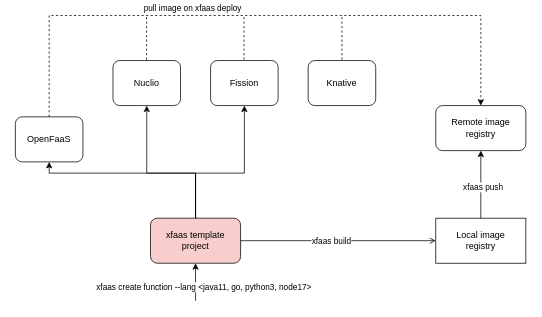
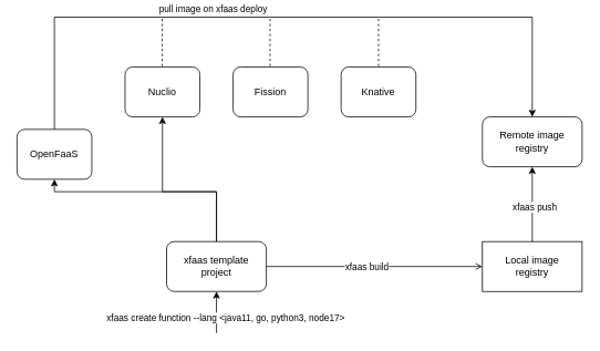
  <mxCell id="0" />
  <mxCell id="1" parent="0" />
- <mxCell id="2" value="xfaas template &lt;br&gt;project" style="rounded=1;whiteSpace=wrap;html=1;fillColor=#f8cecc;" parent="1" vertex="1"><mxGeometry x="200" y="290" width="120" height="60" as="geometry" /></mxCell>
+ <mxCell id="2" value="xfaas template &lt;br&gt;project" style="rounded=1;whiteSpace=wrap;html=1;" parent="1" vertex="1"><mxGeometry x="200" y="290" width="120" height="60" as="geometry" /></mxCell>
  <mxCell id="3" value="Local image &lt;br&gt;registry" style="whiteSpace=wrap;html=1;rounded=0;" parent="1" vertex="1"><mxGeometry x="580" y="290" width="120" height="60" as="geometry" /></mxCell>
  <mxCell id="4" value="Remote image registry" style="rounded=1;whiteSpace=wrap;html=1;" parent="1" vertex="1"><mxGeometry x="580" y="140" width="120" height="60" as="geometry" /></mxCell>
  <mxCell id="5" value="" style="endArrow=classic;html=1;rounded=0;entryX=0.5;entryY=1;entryDx=0;entryDy=0;exitX=0.5;exitY=0;exitDx=0;exitDy=0;" parent="1" source="3" target="4" edge="1"><mxGeometry width="50" height="50" relative="1" as="geometry"><mxPoint x="370" y="360" as="sourcePoint" /><mxPoint x="420" y="310" as="targetPoint" /></mxGeometry></mxCell>
  <mxCell id="6" value="xfaas push" style="edgeLabel;html=1;align=center;verticalAlign=middle;resizable=0;points=[];" parent="5" vertex="1" connectable="0"><mxGeometry x="-0.067" y="-2" relative="1" as="geometry"><mxPoint as="offset" /></mxGeometry></mxCell>
  <mxCell id="7" value="" style="endArrow=open;html=1;rounded=0;entryX=0;entryY=0.5;entryDx=0;entryDy=0;exitX=1;exitY=0.5;exitDx=0;exitDy=0;" parent="1" source="2" target="3" edge="1"><mxGeometry width="50" height="50" relative="1" as="geometry"><mxPoint x="370" y="360" as="sourcePoint" /><mxPoint x="420" y="310" as="targetPoint" /></mxGeometry></mxCell>
  <mxCell id="8" value="xfaas build" style="edgeLabel;html=1;align=center;verticalAlign=middle;resizable=0;points=[];" parent="7" vertex="1" connectable="0"><mxGeometry x="-0.074" relative="1" as="geometry"><mxPoint as="offset" /></mxGeometry></mxCell>
  <mxCell id="9" value="OpenFaaS" style="rounded=1;whiteSpace=wrap;html=1;" parent="1" vertex="1"><mxGeometry x="20" y="155" width="90" height="60" as="geometry" /></mxCell>
  <mxCell id="10" value="Nuclio" style="rounded=1;whiteSpace=wrap;html=1;" parent="1" vertex="1"><mxGeometry x="150" y="80" width="90" height="60" as="geometry" /></mxCell>
  <mxCell id="11" value="Fission" style="rounded=1;whiteSpace=wrap;html=1;" parent="1" vertex="1"><mxGeometry x="280" y="80" width="90" height="60" as="geometry" /></mxCell>
  <mxCell id="12" value="Knative" style="rounded=1;whiteSpace=wrap;html=1;" parent="1" vertex="1"><mxGeometry x="410" y="80" width="90" height="60" as="geometry" /></mxCell>
- <mxCell id="13" value="" style="endArrow=classic;html=1;rounded=0;exitX=0.5;exitY=0;exitDx=0;exitDy=0;entryX=0.5;entryY=1;entryDx=0;entryDy=0;" parent="1" source="2" target="11" edge="1"><mxGeometry width="50" height="50" relative="1" as="geometry"><mxPoint x="370" y="360" as="sourcePoint" /><mxPoint x="420" y="310" as="targetPoint" /><Array as="points"><mxPoint x="260" y="230" /><mxPoint x="325" y="230" /></Array></mxGeometry></mxCell>
  <mxCell id="14" value="" style="endArrow=classic;html=1;rounded=0;entryX=0.5;entryY=1;entryDx=0;entryDy=0;exitX=0.5;exitY=0;exitDx=0;exitDy=0;" parent="1" source="2" target="9" edge="1"><mxGeometry width="50" height="50" relative="1" as="geometry"><mxPoint x="370" y="360" as="sourcePoint" /><mxPoint x="420" y="310" as="targetPoint" /><Array as="points"><mxPoint x="260" y="230" /><mxPoint x="65" y="230" /></Array></mxGeometry></mxCell>
  <mxCell id="15" value="" style="endArrow=classic;html=1;rounded=0;entryX=0.5;entryY=1;entryDx=0;entryDy=0;exitX=0.5;exitY=0;exitDx=0;exitDy=0;" parent="1" source="2" target="10" edge="1"><mxGeometry width="50" height="50" relative="1" as="geometry"><mxPoint x="370" y="360" as="sourcePoint" /><mxPoint x="420" y="310" as="targetPoint" /><Array as="points"><mxPoint x="260" y="230" /><mxPoint x="195" y="230" /></Array></mxGeometry></mxCell>
- <mxCell id="16" value="" style="endArrow=classic;html=1;rounded=0;entryX=0.5;entryY=0;entryDx=0;entryDy=0;exitX=0.5;exitY=0;exitDx=0;exitDy=0;dashed=1;" parent="1" source="9" target="4" edge="1"><mxGeometry width="50" height="50" relative="1" as="geometry"><mxPoint x="575" y="80" as="sourcePoint" /><mxPoint x="460" y="270" as="targetPoint" /><Array as="points"><mxPoint x="65" y="20" /><mxPoint x="640" y="20" /></Array></mxGeometry></mxCell>
+ <mxCell id="16" value="" style="endArrow=classic;html=1;rounded=0;entryX=0.5;entryY=0;entryDx=0;entryDy=0;exitX=0.5;exitY=0;exitDx=0;exitDy=0;dashed=0;" parent="1" source="9" target="4" edge="1"><mxGeometry width="50" height="50" relative="1" as="geometry"><mxPoint x="575" y="80" as="sourcePoint" /><mxPoint x="460" y="270" as="targetPoint" /><Array as="points"><mxPoint x="65" y="20" /><mxPoint x="640" y="20" /></Array></mxGeometry></mxCell>
  <mxCell id="17" value="pull image on xfaas deploy" style="edgeLabel;html=1;align=center;verticalAlign=middle;resizable=0;points=[];" vertex="1" connectable="0" parent="16"><mxGeometry x="-0.192" y="1" relative="1" as="geometry"><mxPoint x="-10" y="-9" as="offset" /></mxGeometry></mxCell>
  <mxCell id="18" value="" style="endArrow=classic;html=1;rounded=0;entryX=0.5;entryY=1;entryDx=0;entryDy=0;" edge="1" parent="1" target="2"><mxGeometry width="50" height="50" relative="1" as="geometry"><mxPoint x="260" y="400" as="sourcePoint" /><mxPoint x="420" y="250" as="targetPoint" /></mxGeometry></mxCell>
  <mxCell id="19" value="xfaas create function --lang &amp;lt;java11, go, python3, node17&amp;gt;" style="edgeLabel;html=1;align=center;verticalAlign=middle;resizable=0;points=[];" vertex="1" connectable="0" parent="18"><mxGeometry x="-0.24" relative="1" as="geometry"><mxPoint x="10" as="offset" /></mxGeometry></mxCell>
  <mxCell id="20" value="" style="endArrow=none;html=1;rounded=0;dashed=1;entryX=0.5;entryY=0;entryDx=0;entryDy=0;" edge="1" parent="1"><mxGeometry width="50" height="50" relative="1" as="geometry"><mxPoint x="455" y="22" as="sourcePoint" /><mxPoint x="455" y="82" as="targetPoint" /></mxGeometry></mxCell>
  <mxCell id="21" value="" style="endArrow=none;html=1;rounded=0;dashed=1;entryX=0.5;entryY=0;entryDx=0;entryDy=0;" edge="1" parent="1"><mxGeometry width="50" height="50" relative="1" as="geometry"><mxPoint x="324.5" y="22" as="sourcePoint" /><mxPoint x="324.5" y="82" as="targetPoint" /></mxGeometry></mxCell>
  <mxCell id="22" value="" style="endArrow=none;html=1;rounded=0;dashed=1;entryX=0.5;entryY=0;entryDx=0;entryDy=0;" edge="1" parent="1"><mxGeometry width="50" height="50" relative="1" as="geometry"><mxPoint x="194.75" y="22" as="sourcePoint" /><mxPoint x="194.75" y="82" as="targetPoint" /></mxGeometry></mxCell>
